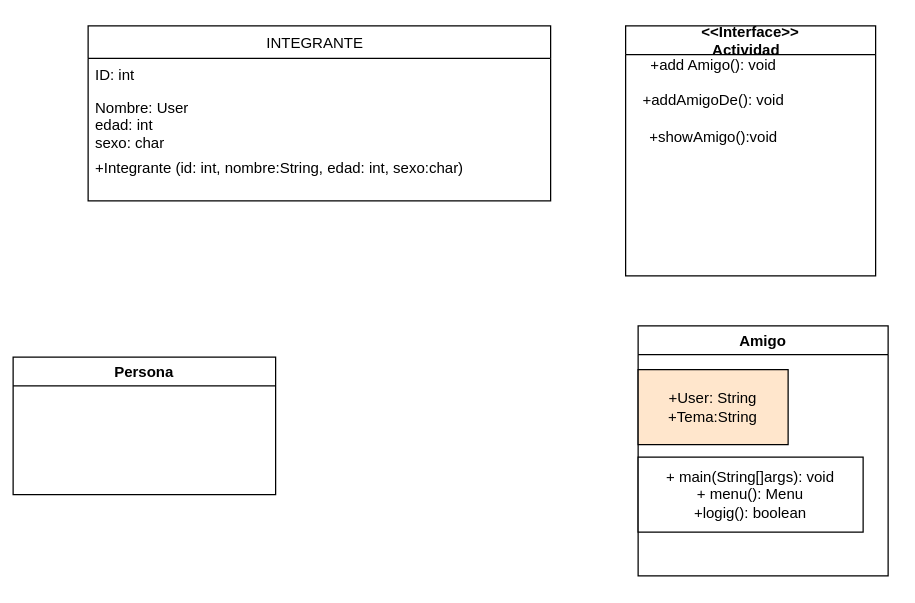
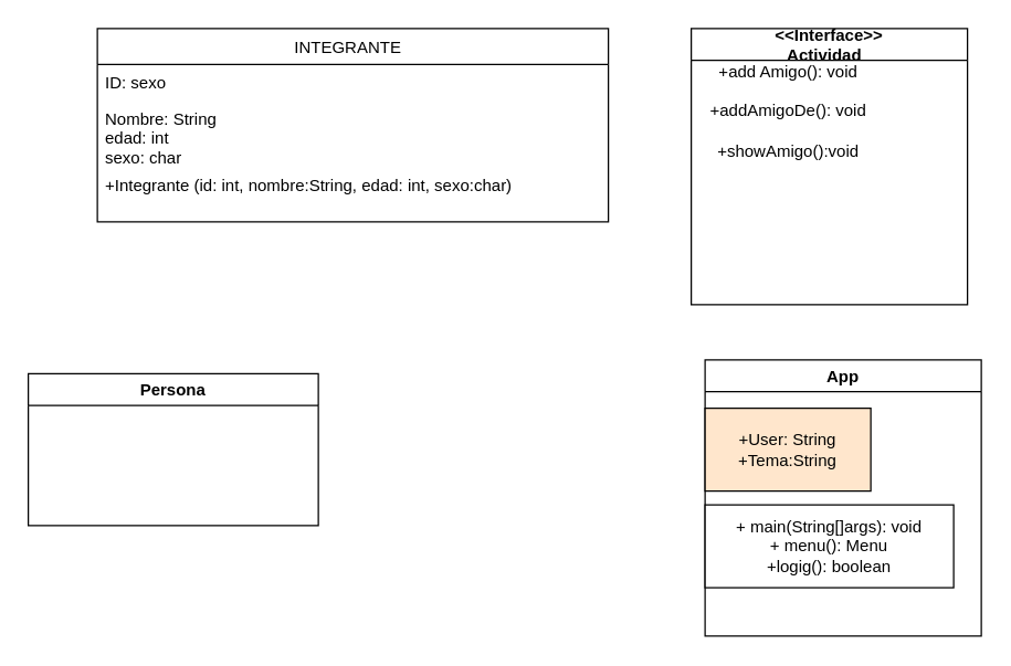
  <mxCell id="0" />
  <mxCell id="1" parent="0" />
  <mxCell id="2" value="INTEGRANTE  " style="swimlane;fontStyle=0;childLayout=stackLayout;horizontal=1;startSize=26;fillColor=none;horizontalStack=0;resizeParent=1;resizeParentMax=0;resizeLast=0;collapsible=1;marginBottom=0;" vertex="1" parent="1"><mxGeometry x="70" y="20" width="370" height="140" as="geometry" /></mxCell>
- <mxCell id="3" value="ID: int" style="text;strokeColor=none;fillColor=none;align=left;verticalAlign=top;spacingLeft=4;spacingRight=4;overflow=hidden;rotatable=0;points=[[0,0.5],[1,0.5]];portConstraint=eastwest;" vertex="1" parent="2"><mxGeometry y="26" width="370" height="26" as="geometry" /></mxCell>
- <mxCell id="4" value="Nombre: User&#10;edad: int&#10;sexo: char&#10;&#10;&#10;    " style="text;strokeColor=none;fillColor=none;align=left;verticalAlign=top;spacingLeft=4;spacingRight=4;overflow=hidden;rotatable=0;points=[[0,0.5],[1,0.5]];portConstraint=eastwest;" vertex="1" parent="2"><mxGeometry y="52" width="370" height="48" as="geometry" /></mxCell>
+ <mxCell id="3" value="ID: sexo" style="text;strokeColor=none;fillColor=none;align=left;verticalAlign=top;spacingLeft=4;spacingRight=4;overflow=hidden;rotatable=0;points=[[0,0.5],[1,0.5]];portConstraint=eastwest;" vertex="1" parent="2"><mxGeometry y="26" width="370" height="26" as="geometry" /></mxCell>
+ <mxCell id="4" value="Nombre: String&#10;edad: int&#10;sexo: char&#10;&#10;&#10;    " style="text;strokeColor=none;fillColor=none;align=left;verticalAlign=top;spacingLeft=4;spacingRight=4;overflow=hidden;rotatable=0;points=[[0,0.5],[1,0.5]];portConstraint=eastwest;" vertex="1" parent="2"><mxGeometry y="52" width="370" height="48" as="geometry" /></mxCell>
  <mxCell id="5" value="+Integrante (id: int, nombre:String, edad: int, sexo:char)&#10;&#10;&#10;&#10;&#10;" style="text;strokeColor=none;fillColor=none;align=left;verticalAlign=top;spacingLeft=4;spacingRight=4;overflow=hidden;rotatable=0;points=[[0,0.5],[1,0.5]];portConstraint=eastwest;" vertex="1" parent="2"><mxGeometry y="100" width="370" height="40" as="geometry" /></mxCell>
- <mxCell id="6" value="Persona" style="swimlane;" vertex="1" parent="1"><mxGeometry x="10" y="285" width="210" height="110" as="geometry" /></mxCell>
+ <mxCell id="6" value="Persona" style="swimlane;" vertex="1" parent="1"><mxGeometry x="20" y="270" width="210" height="110" as="geometry" /></mxCell>
  <mxCell id="7" value="&lt;&lt;Interface&gt;&gt;&#10;Actividad  " style="swimlane;" vertex="1" parent="1"><mxGeometry x="500" y="20" width="200" height="200" as="geometry" /></mxCell>
  <mxCell id="8" value="+add Amigo(): void&lt;br&gt;&lt;br&gt;+addAmigoDe(): void&lt;br&gt;&lt;br&gt;+showAmigo():void" style="text;html=1;align=center;verticalAlign=middle;resizable=0;points=[];autosize=1;strokeColor=none;fillColor=none;" vertex="1" parent="1"><mxGeometry x="505" y="40" width="130" height="80" as="geometry" /></mxCell>
- <mxCell id="9" value="Amigo" style="swimlane;" vertex="1" parent="1"><mxGeometry x="510" y="260" width="200" height="200" as="geometry" /></mxCell>
+ <mxCell id="9" value="App" style="swimlane;" vertex="1" parent="1"><mxGeometry x="510" y="260" width="200" height="200" as="geometry" /></mxCell>
  <mxCell id="10" value="+User: String&lt;br&gt;+Tema:String" style="whiteSpace=wrap;html=1;fillColor=#ffe6cc;" vertex="1" parent="9"><mxGeometry y="35" width="120" height="60" as="geometry" /></mxCell>
  <mxCell id="11" value="+ main(String[]args): void&lt;br&gt;+ menu(): Menu&lt;br&gt;+logig(): boolean" style="whiteSpace=wrap;html=1;" vertex="1" parent="9"><mxGeometry y="105" width="180" height="60" as="geometry" /></mxCell>
